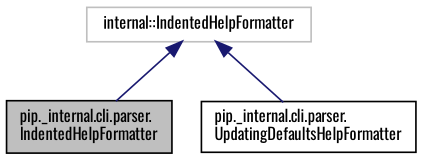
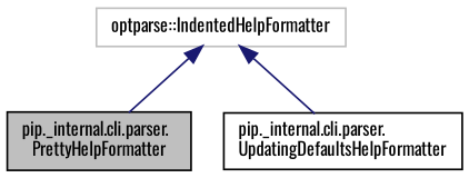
  digraph {
    fontname=Oswald
    node [color=black fillcolor=white fontname=Oswald fontsize=10 shape=record style=filled]
    edge [color=midnightblue dir=back fontname=Oswald fontsize=10 labelfontname=Helvetica labelfontsize=10 style=solid]
-   n1 [fillcolor=grey75 fontcolor=black height=0.2 label="pip._internal.cli.parser.\lIndentedHelpFormatter" width=0.4]
+   n1 [fillcolor=grey75 fontcolor=black height=0.2 label="pip._internal.cli.parser.\lPrettyHelpFormatter" width=0.4]
    n2 [height=0.2 label="pip._internal.cli.parser.\lUpdatingDefaultsHelpFormatter" width=0.4]
-   n3 [color=grey75 height=0.2 label="internal::IndentedHelpFormatter" width=0.4]
+   n3 [color=grey75 height=0.2 label="optparse::IndentedHelpFormatter" width=0.4]
    n3 -> n1
    n3 -> n2
  }
